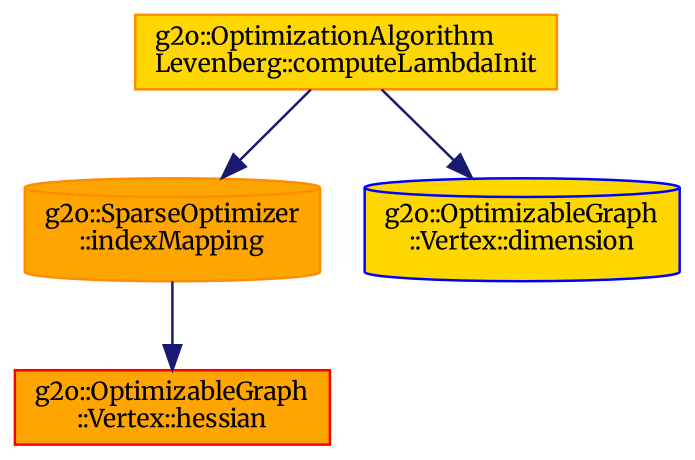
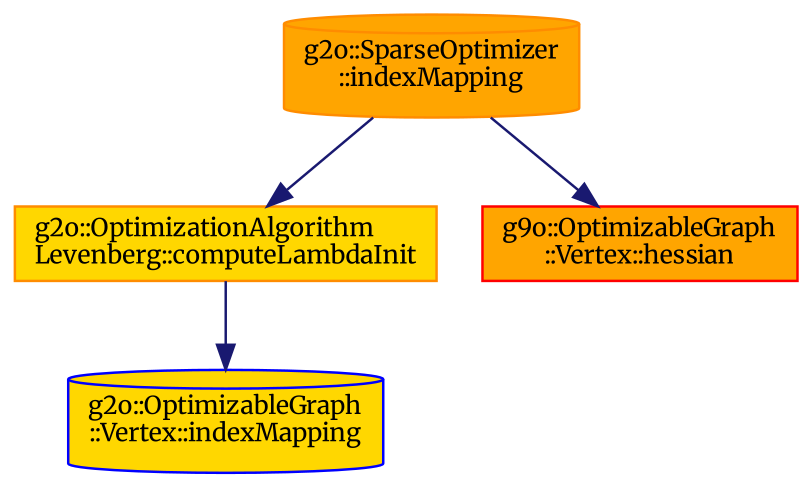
  digraph {
    fontname=Merriweather
    rankdir=TB
    node [color=darkorange fillcolor=gold fontname=Merriweather fontsize=10 shape=box style=filled]
    edge [color=midnightblue fontname=Merriweather fontsize=10 labelfontname=Helvetica labelfontsize=10 style=solid]
    n1 [fontcolor=black height=0.2 label="g2o::OptimizationAlgorithm\lLevenberg::computeLambdaInit" width=0.4]
    n2 [fillcolor=orange height=0.2 label="g2o::SparseOptimizer\l::indexMapping" shape=cylinder width=0.4]
-   n3 [color=blue height=0.2 label="g2o::OptimizableGraph\l::Vertex::dimension" shape=cylinder width=0.4]
-   n4 [color=red fillcolor=orange height=0.2 label="g2o::OptimizableGraph\l::Vertex::hessian" width=0.4]
-   n1 -> n2
+   n3 [color=blue height=0.2 label="g2o::OptimizableGraph\l::Vertex::indexMapping" shape=cylinder width=0.4]
+   n4 [color=red fillcolor=orange height=0.2 label="g9o::OptimizableGraph\l::Vertex::hessian" width=0.4]
+   n2 -> n1
    n1 -> n3
    n2 -> n4
  }
